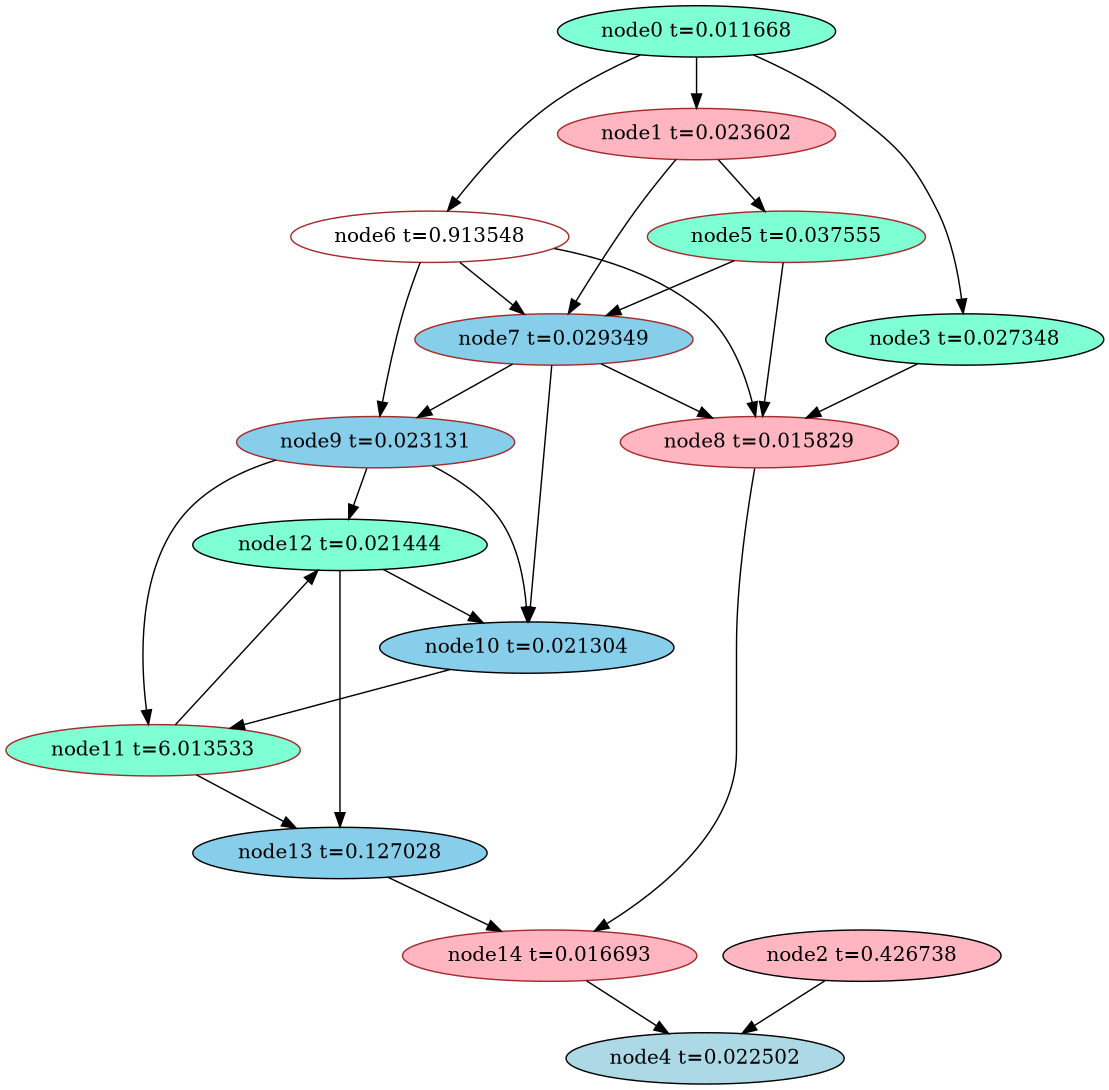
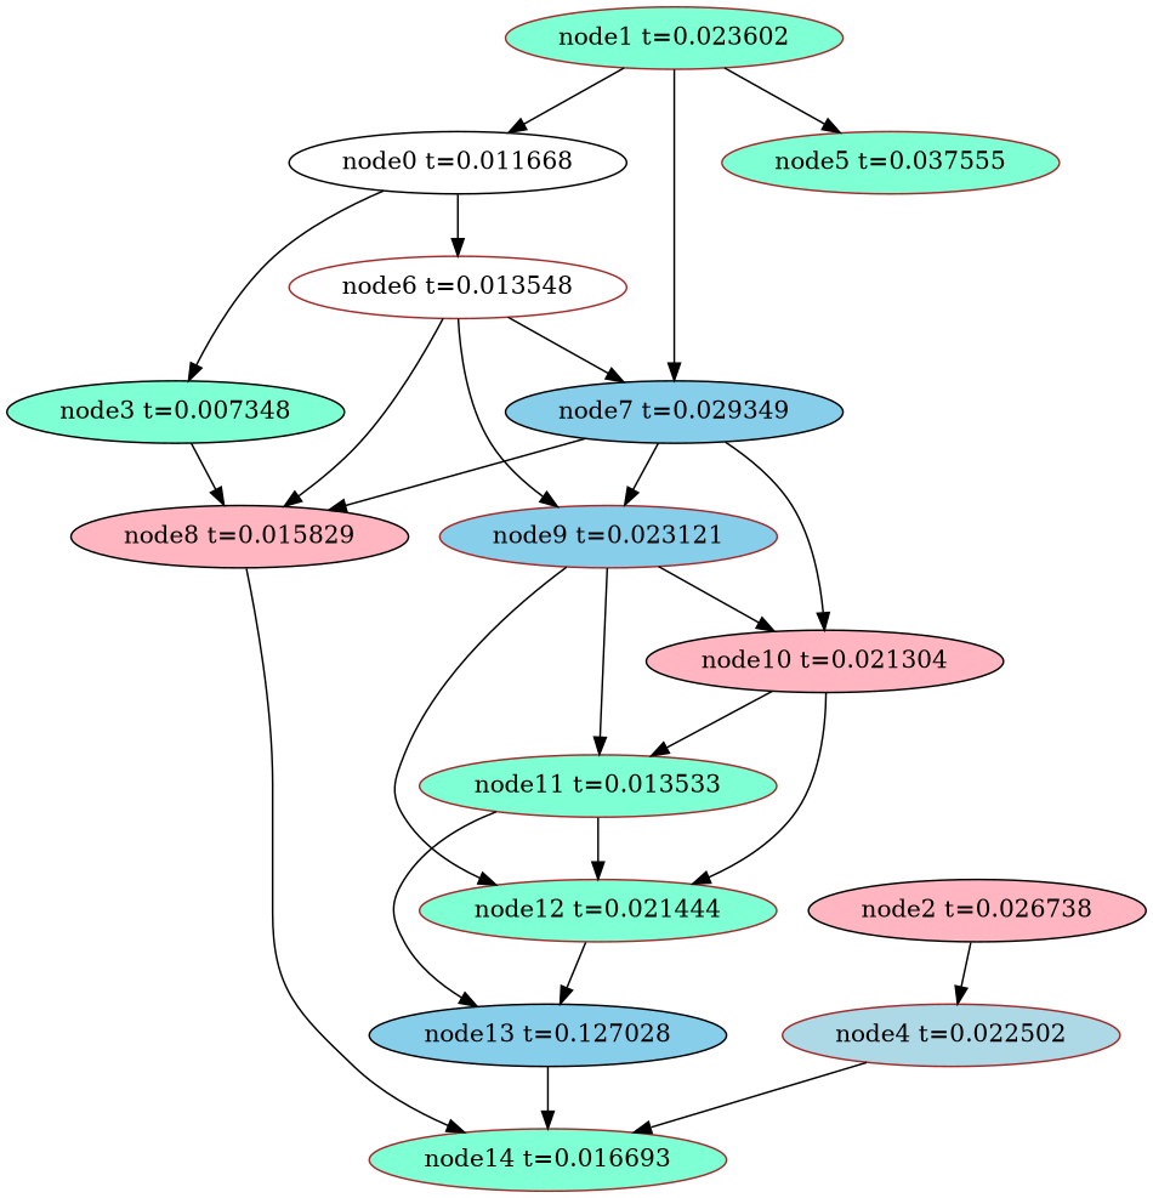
  digraph {
    node [color=brown fillcolor=aquamarine style=filled]
-   n1 [fillcolor=lightpink label="node14 t=0.016693"]
+   n1 [label="node14 t=0.016693"]
    n2 [color=black fillcolor=skyblue label="node13 t=0.127028"]
-   n3 [color=black label="node12 t=0.021444"]
-   n4 [label="node11 t=6.013533"]
-   n5 [color=black fillcolor=skyblue label="node10 t=0.021304"]
-   n6 [fillcolor=skyblue label="node9 t=0.023131"]
-   n7 [fillcolor=lightpink label="node8 t=0.015829"]
-   n8 [fillcolor=skyblue label="node7 t=0.029349"]
-   n9 [fillcolor=white label="node6 t=0.913548"]
+   n3 [label="node12 t=0.021444"]
+   n4 [label="node11 t=0.013533"]
+   n5 [color=black fillcolor=lightpink label="node10 t=0.021304"]
+   n6 [fillcolor=skyblue label="node9 t=0.023121"]
+   n7 [color=black fillcolor=lightpink label="node8 t=0.015829"]
+   n8 [color=black fillcolor=skyblue label="node7 t=0.029349"]
+   n9 [fillcolor=white label="node6 t=0.013548"]
    n10 [label="node5 t=0.037555"]
-   n11 [color=black fillcolor=lightblue label="node4 t=0.022502"]
-   n12 [color=black label="node3 t=0.027348"]
-   n13 [color=black fillcolor=lightpink label="node2 t=0.426738"]
-   n14 [fillcolor=lightpink label="node1 t=0.023602"]
-   n15 [color=black label="node0 t=0.011668"]
+   n11 [fillcolor=lightblue label="node4 t=0.022502"]
+   n12 [color=black label="node3 t=0.007348"]
+   n13 [color=black fillcolor=lightpink label="node2 t=0.026738"]
+   n14 [label="node1 t=0.023602"]
+   n15 [color=black fillcolor=white label="node0 t=0.011668"]
    n2 -> n1
    n3 -> n2
    n4 -> n2
    n4 -> n3
-   n3 -> n5
+   n5 -> n3
    n5 -> n4
    n6 -> n3
    n6 -> n4
    n6 -> n5
    n7 -> n1
    n8 -> n5
    n8 -> n6
    n8 -> n7
    n9 -> n6
    n9 -> n7
    n9 -> n8
-   n10 -> n7
-   n10 -> n8
-   n1 -> n11
+   n11 -> n1
    n12 -> n7
    n13 -> n11
    n14 -> n8
    n14 -> n10
    n15 -> n9
    n15 -> n12
-   n15 -> n14
+   n14 -> n15
  }
